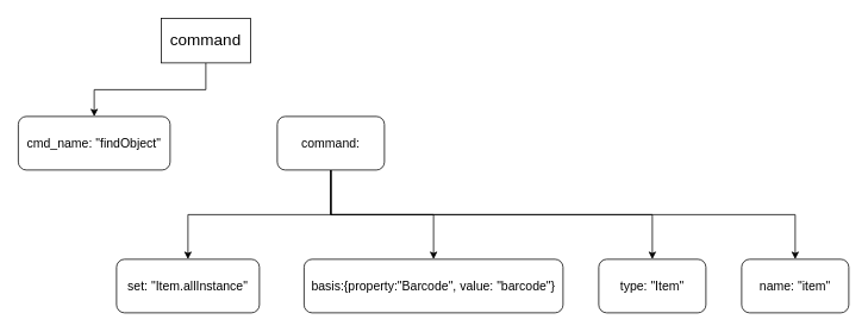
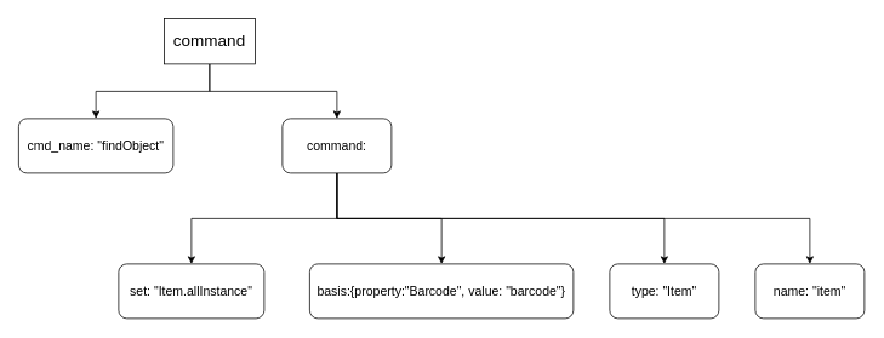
  <mxCell id="0" />
  <mxCell id="1" parent="0" />
  <mxCell id="2" style="edgeStyle=orthogonalEdgeStyle;rounded=0;orthogonalLoop=1;jettySize=auto;html=1;exitX=0.5;exitY=1;exitDx=0;exitDy=0;entryX=0.5;entryY=0;entryDx=0;entryDy=0;" edge="1" parent="1" source="4" target="5"><mxGeometry relative="1" as="geometry" /></mxCell>
+ <mxCell id="3" style="edgeStyle=orthogonalEdgeStyle;rounded=0;orthogonalLoop=1;jettySize=auto;html=1;exitX=0.5;exitY=1;exitDx=0;exitDy=0;entryX=0.5;entryY=0;entryDx=0;entryDy=0;" edge="1" parent="1" source="4" target="10"><mxGeometry relative="1" as="geometry" /></mxCell>
  <mxCell id="4" value="&lt;font style=&quot;font-size: 18px;&quot;&gt;command&lt;/font&gt;" style="whiteSpace=wrap;html=1;rounded=0;" vertex="1" parent="1"><mxGeometry x="180" y="20" width="100" height="50" as="geometry" /></mxCell>
  <mxCell id="5" value="&lt;font style=&quot;font-size: 14px;&quot;&gt;cmd_name: &quot;findObject&quot;&lt;/font&gt;" style="rounded=1;whiteSpace=wrap;html=1;" vertex="1" parent="1"><mxGeometry x="20" y="130" width="170" height="60" as="geometry" /></mxCell>
  <mxCell id="6" style="edgeStyle=orthogonalEdgeStyle;rounded=0;orthogonalLoop=1;jettySize=auto;html=1;exitX=0.5;exitY=1;exitDx=0;exitDy=0;entryX=0.5;entryY=0;entryDx=0;entryDy=0;" edge="1" parent="1" source="10" target="11"><mxGeometry relative="1" as="geometry" /></mxCell>
  <mxCell id="7" style="edgeStyle=orthogonalEdgeStyle;rounded=0;orthogonalLoop=1;jettySize=auto;html=1;exitX=0.5;exitY=1;exitDx=0;exitDy=0;" edge="1" parent="1" source="10" target="12"><mxGeometry relative="1" as="geometry" /></mxCell>
  <mxCell id="8" style="edgeStyle=orthogonalEdgeStyle;rounded=0;orthogonalLoop=1;jettySize=auto;html=1;exitX=0.5;exitY=1;exitDx=0;exitDy=0;entryX=0.5;entryY=0;entryDx=0;entryDy=0;" edge="1" parent="1" source="10" target="13"><mxGeometry relative="1" as="geometry" /></mxCell>
  <mxCell id="9" style="edgeStyle=orthogonalEdgeStyle;rounded=0;orthogonalLoop=1;jettySize=auto;html=1;exitX=0.5;exitY=1;exitDx=0;exitDy=0;entryX=0.5;entryY=0;entryDx=0;entryDy=0;" edge="1" parent="1" source="10" target="14"><mxGeometry relative="1" as="geometry" /></mxCell>
  <mxCell id="10" value="&lt;font style=&quot;font-size: 14px;&quot;&gt;command:&lt;/font&gt;" style="rounded=1;whiteSpace=wrap;html=1;" vertex="1" parent="1"><mxGeometry x="310" y="130" width="120" height="60" as="geometry" /></mxCell>
  <mxCell id="11" value="&lt;font style=&quot;font-size: 14px;&quot;&gt;set: &quot;Item.allInstance&quot;&lt;/font&gt;" style="rounded=1;whiteSpace=wrap;html=1;" vertex="1" parent="1"><mxGeometry x="130" y="290" width="160" height="60" as="geometry" /></mxCell>
  <mxCell id="12" value="&lt;font style=&quot;font-size: 14px;&quot;&gt;basis:{property:&quot;Barcode&quot;, value: &quot;barcode&quot;}&lt;/font&gt;" style="rounded=1;whiteSpace=wrap;html=1;" vertex="1" parent="1"><mxGeometry x="340" y="290" width="290" height="60" as="geometry" /></mxCell>
  <mxCell id="13" value="&lt;font style=&quot;font-size: 14px;&quot;&gt;type: &quot;Item&quot;&lt;/font&gt;" style="rounded=1;whiteSpace=wrap;html=1;" vertex="1" parent="1"><mxGeometry x="670" y="290" width="120" height="60" as="geometry" /></mxCell>
  <mxCell id="14" value="&lt;font style=&quot;font-size: 14px;&quot;&gt;name: &quot;item&quot;&lt;/font&gt;" style="rounded=1;whiteSpace=wrap;html=1;" vertex="1" parent="1"><mxGeometry x="830" y="290" width="120" height="60" as="geometry" /></mxCell>
